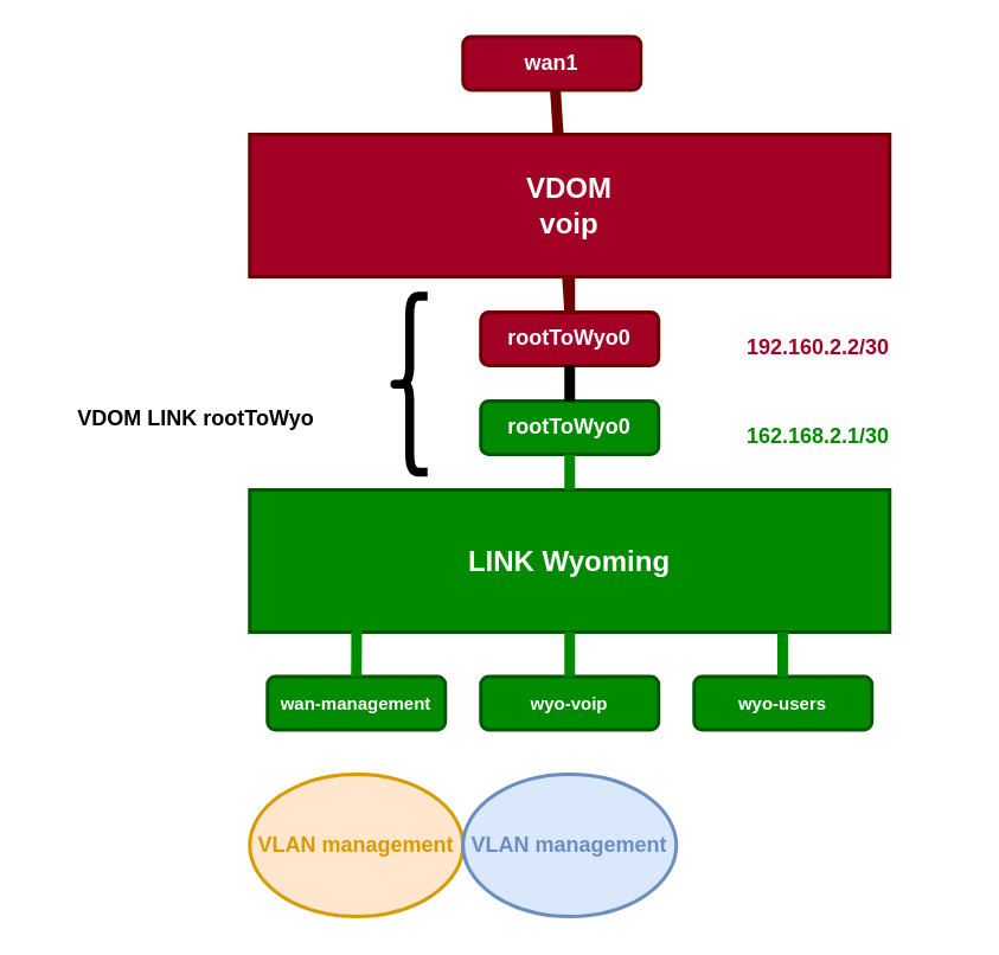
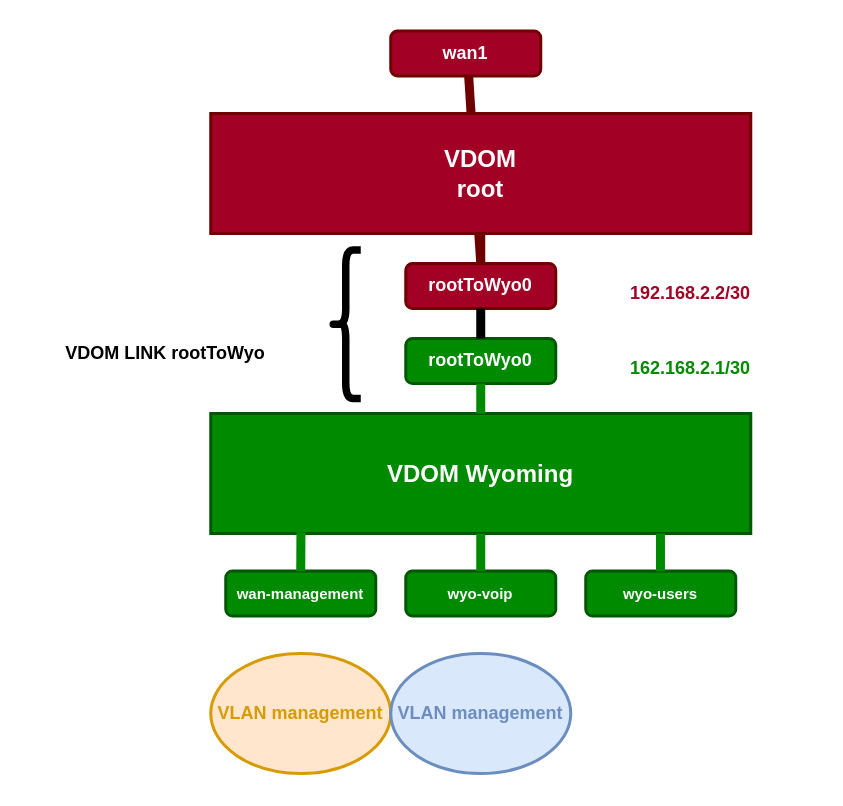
  <mxCell id="0" />
  <mxCell id="1" parent="0" />
  <mxCell id="2" value="" style="endArrow=none;html=1;entryX=0.5;entryY=0;entryDx=0;entryDy=0;exitX=0.5;exitY=0;exitDx=0;exitDy=0;fillColor=#a20025;strokeColor=#6F0000;strokeWidth=6;" edge="1" parent="1" source="5" target="22"><mxGeometry width="50" height="50" relative="1" as="geometry"><mxPoint x="330" y="215" as="sourcePoint" /><mxPoint x="330" y="165" as="targetPoint" /></mxGeometry></mxCell>
  <mxCell id="3" value="" style="endArrow=none;html=1;entryX=0.5;entryY=1;entryDx=0;entryDy=0;exitX=0.5;exitY=1;exitDx=0;exitDy=0;fillColor=#a20025;strokeColor=#6F0000;strokeWidth=6;" parent="1" source="5" target="4" edge="1"><mxGeometry width="50" height="50" relative="1" as="geometry"><mxPoint x="250" y="385" as="sourcePoint" /><mxPoint x="300" y="335" as="targetPoint" /></mxGeometry></mxCell>
- <mxCell id="4" value="&lt;b&gt;&lt;font style=&quot;font-size: 16px&quot;&gt;VDOM &lt;br&gt;voip&lt;/font&gt;&lt;/b&gt;" style="rounded=0;whiteSpace=wrap;html=1;fillColor=#a20025;strokeColor=#6F0000;fontColor=#ffffff;strokeWidth=2;" parent="1" vertex="1"><mxGeometry x="140" y="75" width="360" height="80" as="geometry" /></mxCell>
+ <mxCell id="4" value="&lt;b&gt;&lt;font style=&quot;font-size: 16px&quot;&gt;VDOM &lt;br&gt;root&lt;/font&gt;&lt;/b&gt;" style="rounded=0;whiteSpace=wrap;html=1;fillColor=#a20025;strokeColor=#6F0000;fontColor=#ffffff;strokeWidth=2;" parent="1" vertex="1"><mxGeometry x="140" y="75" width="360" height="80" as="geometry" /></mxCell>
  <mxCell id="5" value="&lt;b&gt;rootToWyo0&lt;/b&gt;" style="rounded=1;whiteSpace=wrap;html=1;fillColor=#a20025;strokeColor=#6F0000;fontColor=#ffffff;strokeWidth=2;" parent="1" vertex="1"><mxGeometry x="270" y="175" width="100" height="30" as="geometry" /></mxCell>
  <mxCell id="6" value="&lt;b&gt;rootToWyo0&lt;/b&gt;" style="rounded=1;whiteSpace=wrap;html=1;fillColor=#008a00;strokeColor=#005700;fontColor=#ffffff;strokeWidth=2;" parent="1" vertex="1"><mxGeometry x="270" y="225" width="100" height="30" as="geometry" /></mxCell>
- <mxCell id="7" value="&lt;b&gt;&lt;font style=&quot;font-size: 16px&quot;&gt;LINK Wyoming&lt;/font&gt;&lt;/b&gt;" style="rounded=0;whiteSpace=wrap;html=1;fillColor=#008a00;strokeColor=#005700;fontColor=#ffffff;strokeWidth=2;" parent="1" vertex="1"><mxGeometry x="140" y="275" width="360" height="80" as="geometry" /></mxCell>
+ <mxCell id="7" value="&lt;b&gt;&lt;font style=&quot;font-size: 16px&quot;&gt;VDOM Wyoming&lt;/font&gt;&lt;/b&gt;" style="rounded=0;whiteSpace=wrap;html=1;fillColor=#008a00;strokeColor=#005700;fontColor=#ffffff;strokeWidth=2;" parent="1" vertex="1"><mxGeometry x="140" y="275" width="360" height="80" as="geometry" /></mxCell>
  <mxCell id="8" value="&lt;font style=&quot;font-size: 10px&quot;&gt;&lt;b&gt;wan-management&lt;/b&gt;&lt;/font&gt;" style="rounded=1;whiteSpace=wrap;html=1;fillColor=#008a00;strokeColor=#005700;fontColor=#ffffff;strokeWidth=2;" parent="1" vertex="1"><mxGeometry x="150" y="380" width="100" height="30" as="geometry" /></mxCell>
  <mxCell id="9" value="&lt;b&gt;&lt;font color=&quot;#d79b00&quot;&gt;VLAN management&lt;/font&gt;&lt;/b&gt;" style="ellipse;whiteSpace=wrap;html=1;fillColor=#ffe6cc;strokeColor=#d79b00;strokeWidth=2;" parent="1" vertex="1"><mxGeometry x="140" y="435" width="120" height="80" as="geometry" /></mxCell>
  <mxCell id="10" value="" style="endArrow=none;html=1;strokeWidth=6;" parent="1" source="6" target="5" edge="1"><mxGeometry width="50" height="50" relative="1" as="geometry"><mxPoint x="450" y="245" as="sourcePoint" /><mxPoint x="500" y="195" as="targetPoint" /></mxGeometry></mxCell>
  <mxCell id="11" value="" style="shape=curlyBracket;whiteSpace=wrap;html=1;rounded=1;strokeWidth=5;" parent="1" vertex="1"><mxGeometry x="220" y="166" width="20" height="99" as="geometry" /></mxCell>
  <mxCell id="12" value="&lt;b&gt;VDOM LINK rootToWyo&lt;/b&gt;" style="text;html=1;strokeColor=none;fillColor=none;align=center;verticalAlign=middle;whiteSpace=wrap;rounded=0;" parent="1" vertex="1"><mxGeometry x="20" y="225" width="180" height="20" as="geometry" /></mxCell>
- <mxCell id="13" value="&lt;b&gt;&lt;font color=&quot;#a20025&quot;&gt;192.160.2.2/30&lt;/font&gt;&lt;/b&gt;" style="text;html=1;strokeColor=none;fillColor=none;align=center;verticalAlign=middle;whiteSpace=wrap;rounded=0;" parent="1" vertex="1"><mxGeometry x="380" y="155" width="160" height="80" as="geometry" /></mxCell>
+ <mxCell id="13" value="&lt;b&gt;&lt;font color=&quot;#a20025&quot;&gt;192.168.2.2/30&lt;/font&gt;&lt;/b&gt;" style="text;html=1;strokeColor=none;fillColor=none;align=center;verticalAlign=middle;whiteSpace=wrap;rounded=0;" parent="1" vertex="1"><mxGeometry x="380" y="155" width="160" height="80" as="geometry" /></mxCell>
  <mxCell id="14" value="&lt;b&gt;&lt;font color=&quot;#008a00&quot;&gt;162.168.2.1/30&lt;/font&gt;&lt;/b&gt;" style="text;html=1;strokeColor=none;fillColor=none;align=center;verticalAlign=middle;whiteSpace=wrap;rounded=0;" parent="1" vertex="1"><mxGeometry x="380" y="215" width="160" height="60" as="geometry" /></mxCell>
  <mxCell id="15" value="&lt;b&gt;&lt;font color=&quot;#6c8ebf&quot;&gt;VLAN management&lt;/font&gt;&lt;/b&gt;" style="ellipse;whiteSpace=wrap;html=1;fillColor=#dae8fc;strokeColor=#6c8ebf;strokeWidth=2;" parent="1" vertex="1"><mxGeometry x="260" y="435" width="120" height="80" as="geometry" /></mxCell>
  <mxCell id="16" value="&lt;font style=&quot;font-size: 10px&quot;&gt;&lt;b&gt;wyo-users&lt;/b&gt;&lt;/font&gt;" style="rounded=1;whiteSpace=wrap;html=1;fillColor=#008a00;strokeColor=#005700;fontColor=#ffffff;strokeWidth=2;" parent="1" vertex="1"><mxGeometry x="390" y="380" width="100" height="30" as="geometry" /></mxCell>
  <mxCell id="17" value="&lt;font style=&quot;font-size: 10px&quot;&gt;&lt;b&gt;wyo-voip&lt;/b&gt;&lt;/font&gt;" style="rounded=1;whiteSpace=wrap;html=1;fillColor=#008a00;strokeColor=#005700;fontColor=#ffffff;strokeWidth=2;" parent="1" vertex="1"><mxGeometry x="270" y="380" width="100" height="30" as="geometry" /></mxCell>
  <mxCell id="18" value="" style="endArrow=none;html=1;entryX=0.5;entryY=1;entryDx=0;entryDy=0;exitX=0.5;exitY=0;exitDx=0;exitDy=0;fillColor=#a20025;strokeWidth=6;strokeColor=#008A00;" parent="1" source="7" target="6" edge="1"><mxGeometry width="50" height="50" relative="1" as="geometry"><mxPoint x="330" y="215" as="sourcePoint" /><mxPoint x="330" y="165" as="targetPoint" /><Array as="points" /></mxGeometry></mxCell>
  <mxCell id="19" value="" style="endArrow=none;html=1;entryX=0.5;entryY=0;entryDx=0;entryDy=0;exitX=0.5;exitY=1;exitDx=0;exitDy=0;fillColor=#a20025;strokeWidth=6;strokeColor=#008A00;" parent="1" source="7" edge="1"><mxGeometry width="50" height="50" relative="1" as="geometry"><mxPoint x="330" y="285" as="sourcePoint" /><mxPoint x="320" y="380" as="targetPoint" /><Array as="points" /></mxGeometry></mxCell>
  <mxCell id="20" value="" style="endArrow=none;html=1;entryX=0.5;entryY=0;entryDx=0;entryDy=0;exitX=0.167;exitY=0.989;exitDx=0;exitDy=0;fillColor=#a20025;strokeWidth=6;strokeColor=#008A00;exitPerimeter=0;" parent="1" source="7" edge="1"><mxGeometry width="50" height="50" relative="1" as="geometry"><mxPoint x="330" y="365" as="sourcePoint" /><mxPoint x="200" y="380" as="targetPoint" /><Array as="points" /></mxGeometry></mxCell>
  <mxCell id="21" value="" style="endArrow=none;html=1;entryX=0.5;entryY=0;entryDx=0;entryDy=0;exitX=0.5;exitY=1;exitDx=0;exitDy=0;fillColor=#a20025;strokeWidth=6;strokeColor=#008A00;" parent="1" edge="1"><mxGeometry width="50" height="50" relative="1" as="geometry"><mxPoint x="439.81" y="355" as="sourcePoint" /><mxPoint x="439.81" y="380" as="targetPoint" /><Array as="points" /></mxGeometry></mxCell>
  <mxCell id="22" value="&lt;b&gt;wan1&lt;/b&gt;" style="rounded=1;whiteSpace=wrap;html=1;fillColor=#a20025;strokeColor=#6F0000;fontColor=#ffffff;strokeWidth=2;" vertex="1" parent="1"><mxGeometry x="260" y="20" width="100" height="30" as="geometry" /></mxCell>
